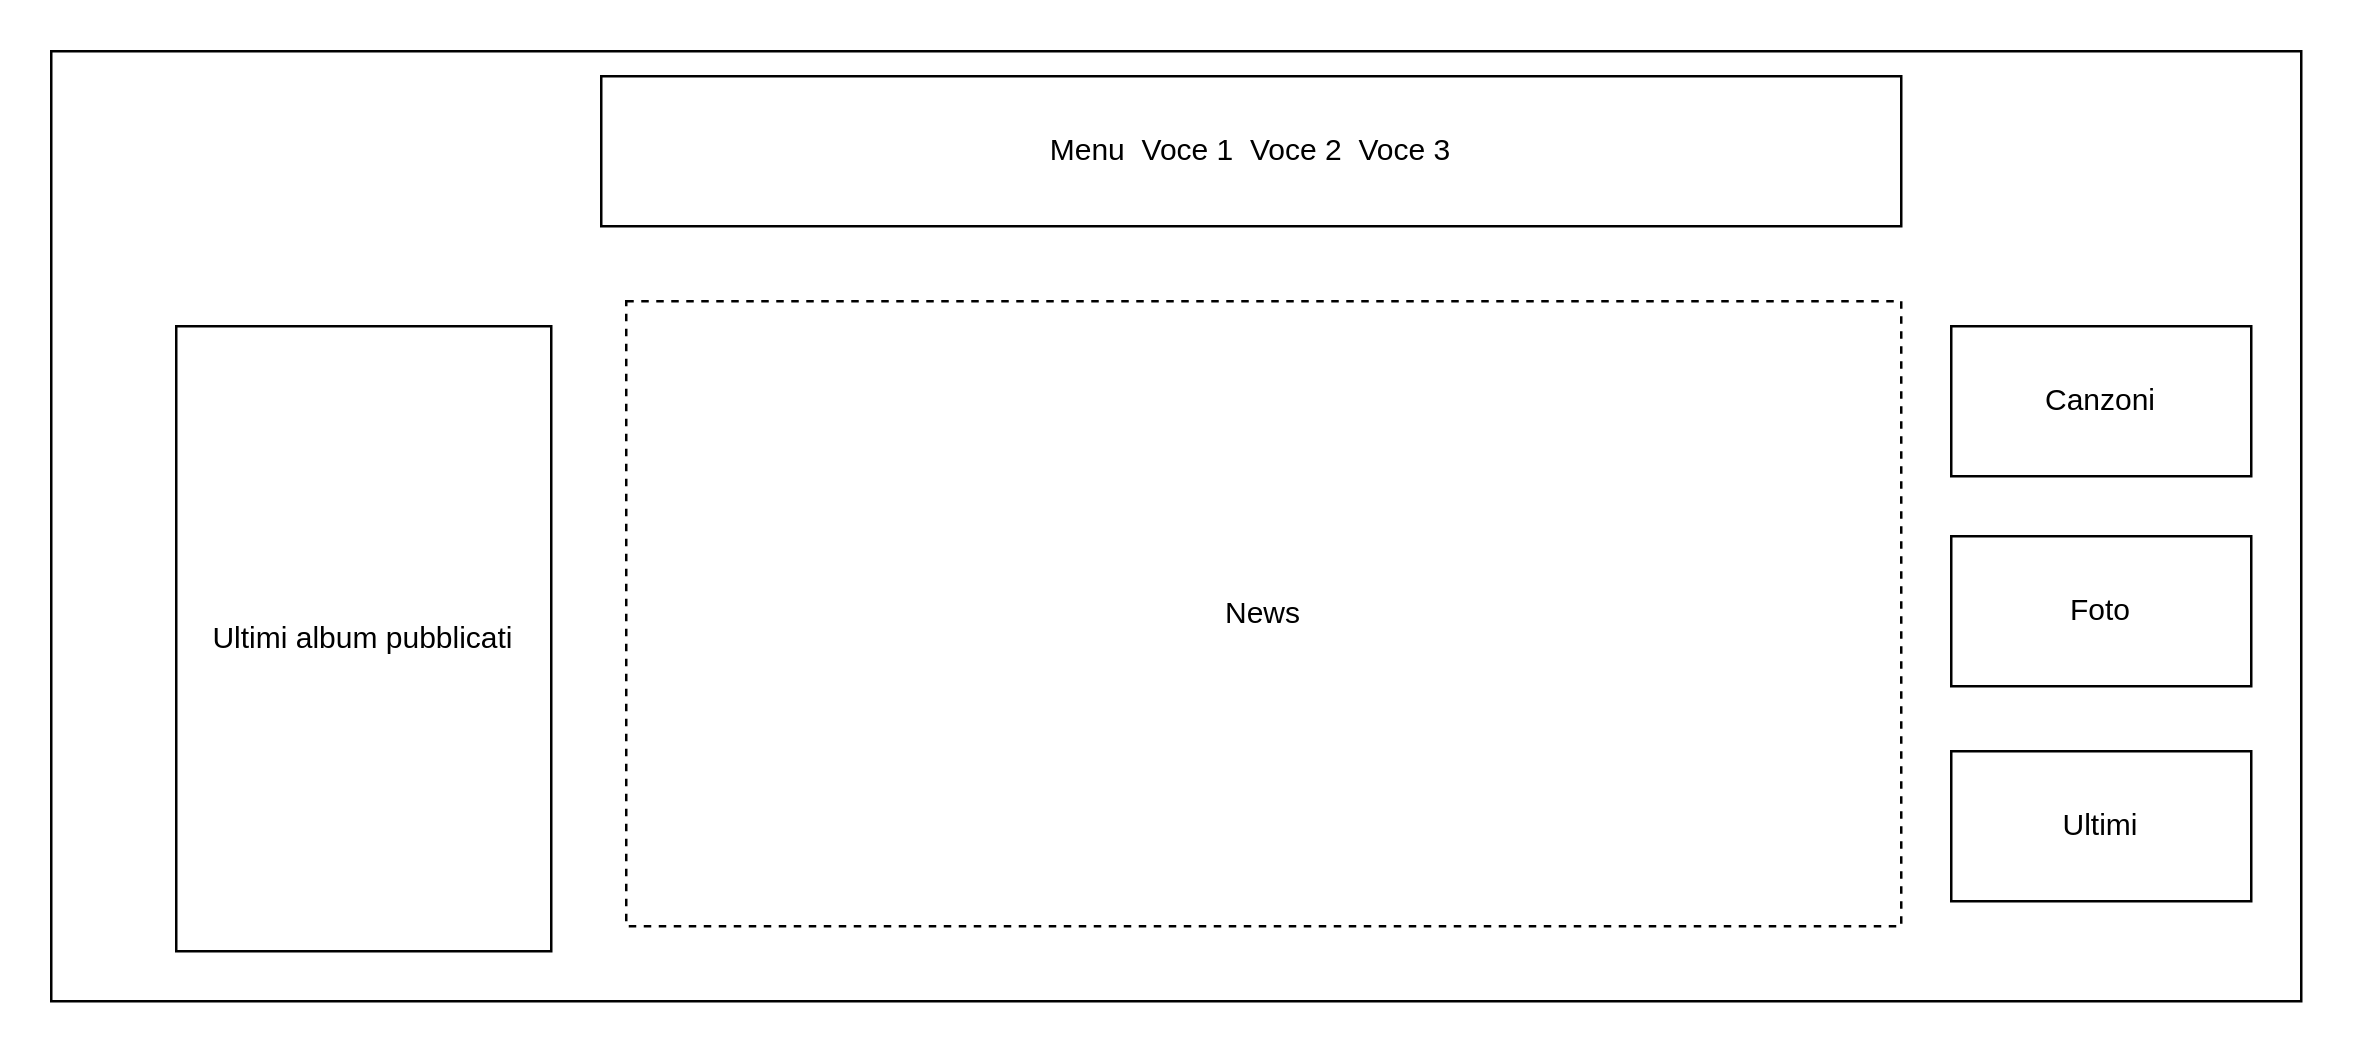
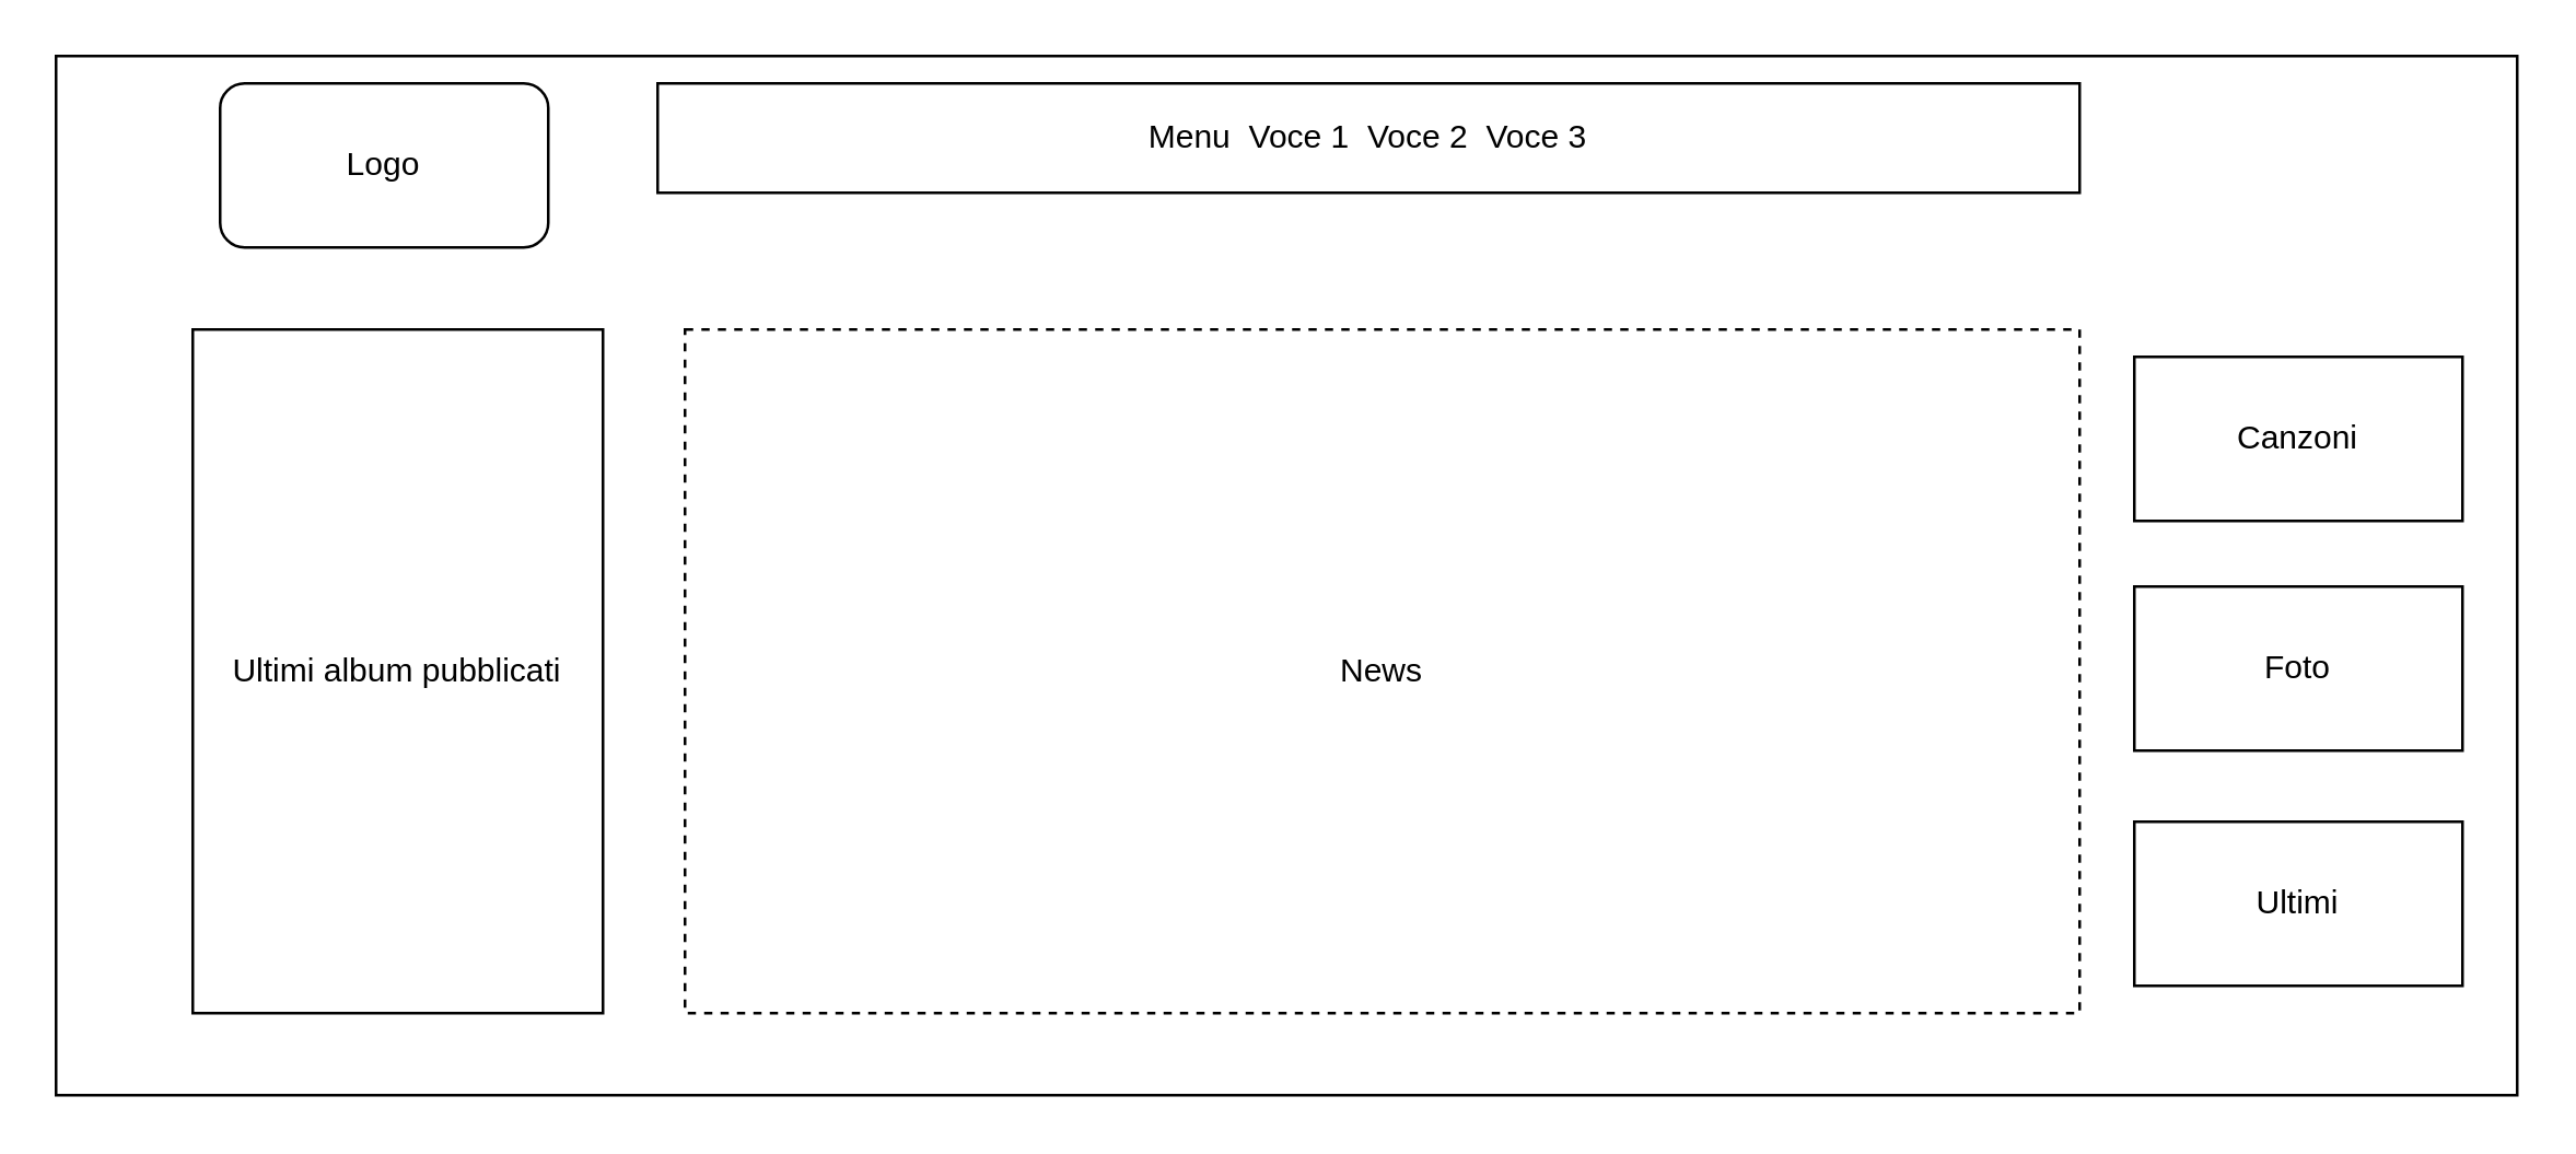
  <mxCell id="0" />
  <mxCell id="1" parent="0" />
  <mxCell id="2" value="" style="rounded=0;whiteSpace=wrap;html=1;" parent="1" vertex="1"><mxGeometry x="20" y="20" width="900" height="380" as="geometry" /></mxCell>
- <mxCell id="4" value="Menu&lt;span style=&quot;white-space: pre&quot;&gt; &lt;/span&gt;&lt;span style=&quot;white-space: pre&quot;&gt; &lt;/span&gt;Voce 1&lt;span style=&quot;white-space: pre&quot;&gt; &lt;/span&gt;&lt;span style=&quot;white-space: pre&quot;&gt; &lt;/span&gt;Voce 2&lt;span style=&quot;white-space: pre&quot;&gt; &lt;/span&gt;&lt;span style=&quot;white-space: pre&quot;&gt; &lt;/span&gt;Voce 3" style="rounded=0;whiteSpace=wrap;html=1;" parent="1" vertex="1"><mxGeometry x="240" y="30" width="520" height="60" as="geometry" /></mxCell>
- <mxCell id="5" value="Ultimi album pubblicati" style="rounded=0;whiteSpace=wrap;html=1;" parent="1" vertex="1"><mxGeometry x="70" y="130" width="150" height="250" as="geometry" /></mxCell>
+ <mxCell id="3" value="Logo" style="rounded=1;whiteSpace=wrap;html=1;" parent="1" vertex="1"><mxGeometry x="80" y="30" width="120" height="60" as="geometry" /></mxCell>
+ <mxCell id="4" value="Menu&lt;span style=&quot;white-space: pre&quot;&gt; &lt;/span&gt;&lt;span style=&quot;white-space: pre&quot;&gt; &lt;/span&gt;Voce 1&lt;span style=&quot;white-space: pre&quot;&gt; &lt;/span&gt;&lt;span style=&quot;white-space: pre&quot;&gt; &lt;/span&gt;Voce 2&lt;span style=&quot;white-space: pre&quot;&gt; &lt;/span&gt;&lt;span style=&quot;white-space: pre&quot;&gt; &lt;/span&gt;Voce 3" style="rounded=0;whiteSpace=wrap;html=1;" parent="1" vertex="1"><mxGeometry x="240" y="30" width="520" height="40" as="geometry" /></mxCell>
+ <mxCell id="5" value="Ultimi album pubblicati" style="rounded=0;whiteSpace=wrap;html=1;" parent="1" vertex="1"><mxGeometry x="70" y="120" width="150" height="250" as="geometry" /></mxCell>
  <mxCell id="6" value="News" style="rounded=0;whiteSpace=wrap;html=1;dashed=1;" parent="1" vertex="1"><mxGeometry x="250" y="120" width="510" height="250" as="geometry" /></mxCell>
  <mxCell id="7" value="Canzoni" style="rounded=0;whiteSpace=wrap;html=1;" parent="1" vertex="1"><mxGeometry x="780" y="130" width="120" height="60" as="geometry" /></mxCell>
  <mxCell id="8" value="Foto" style="rounded=0;whiteSpace=wrap;html=1;" parent="1" vertex="1"><mxGeometry x="780" y="214" width="120" height="60" as="geometry" /></mxCell>
  <mxCell id="9" value="Ultimi" style="rounded=0;whiteSpace=wrap;html=1;" parent="1" vertex="1"><mxGeometry x="780" y="300" width="120" height="60" as="geometry" /></mxCell>
